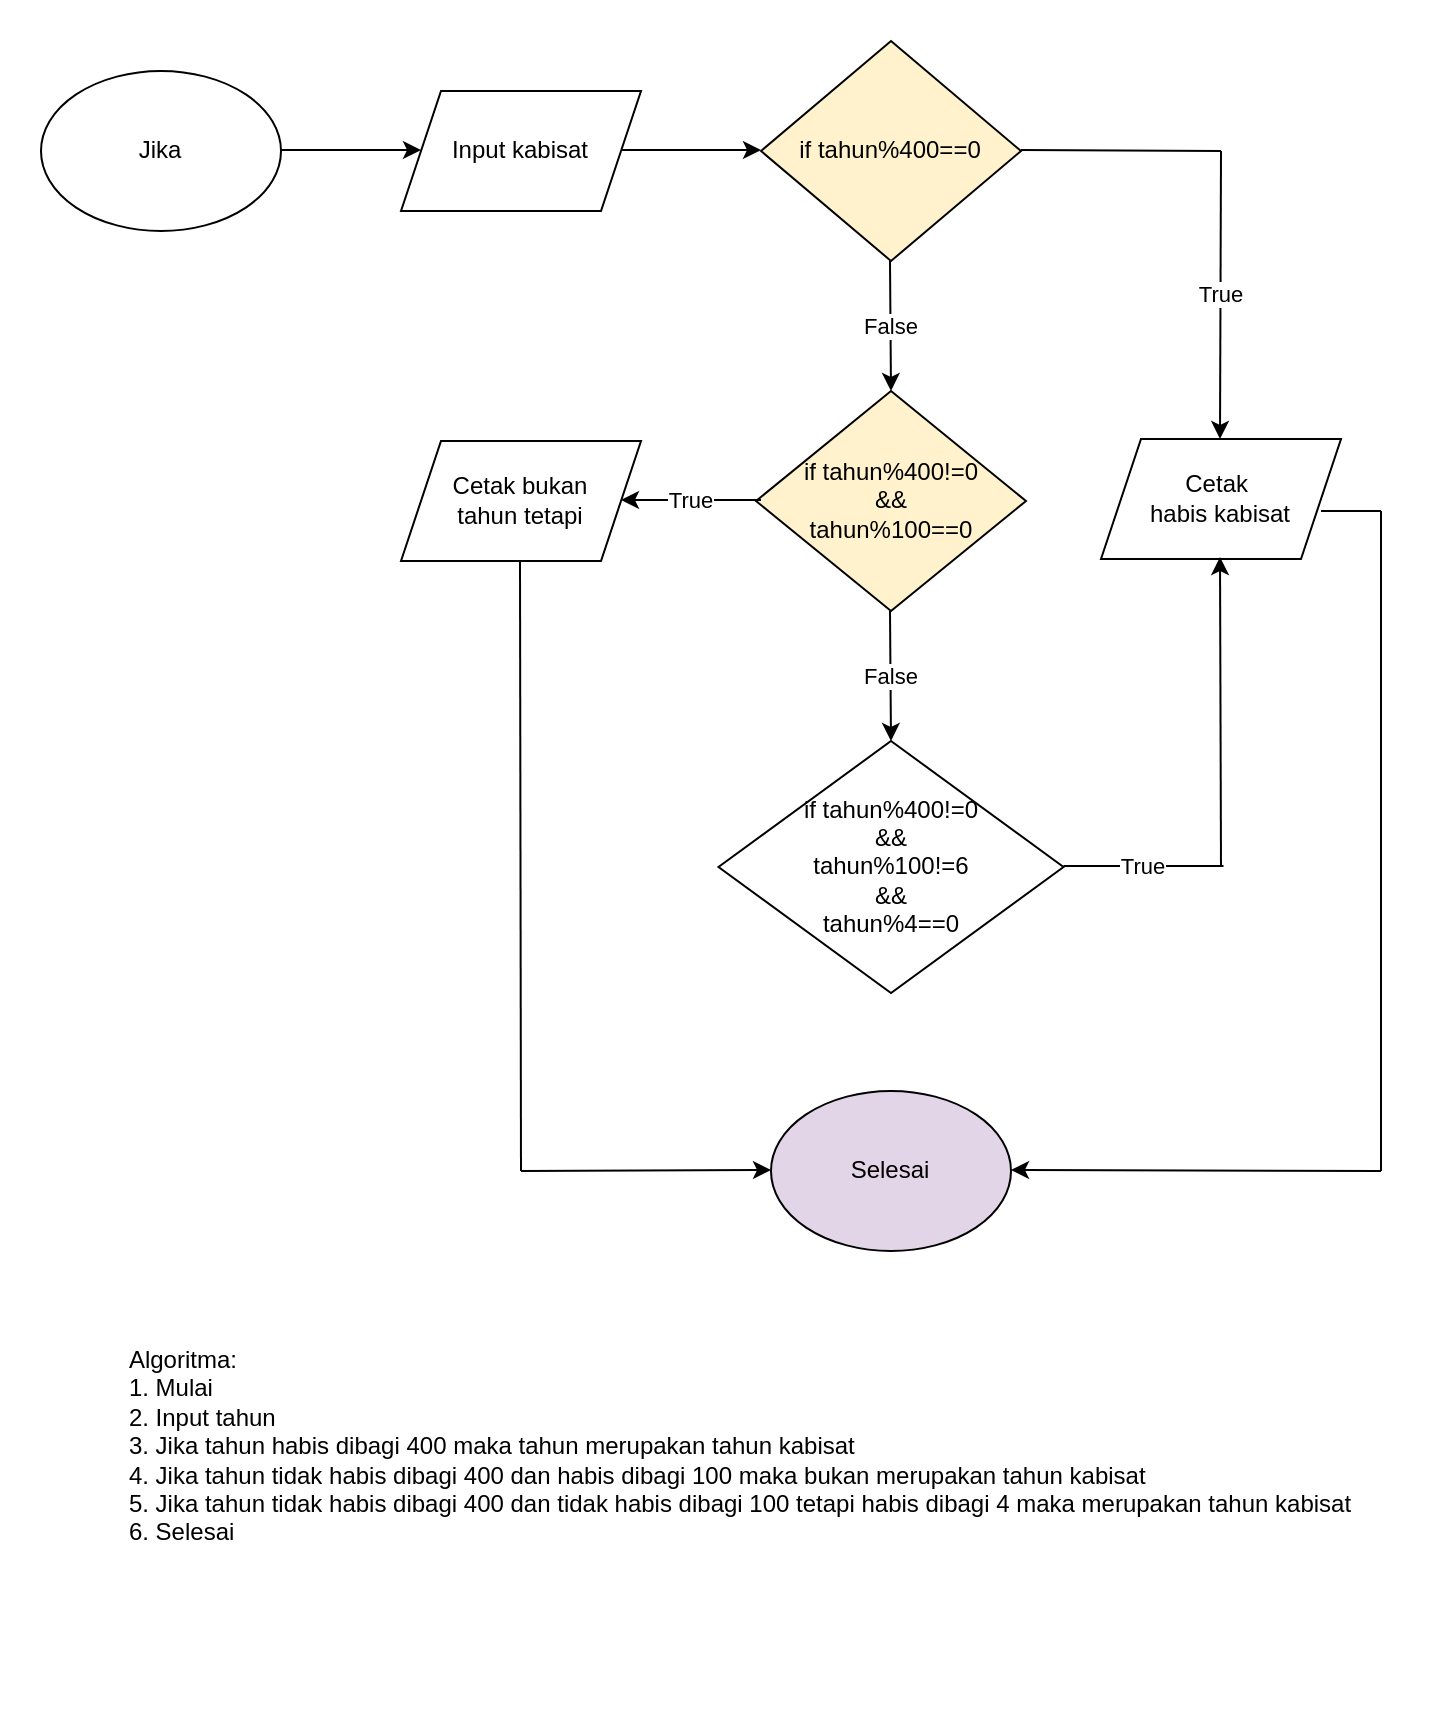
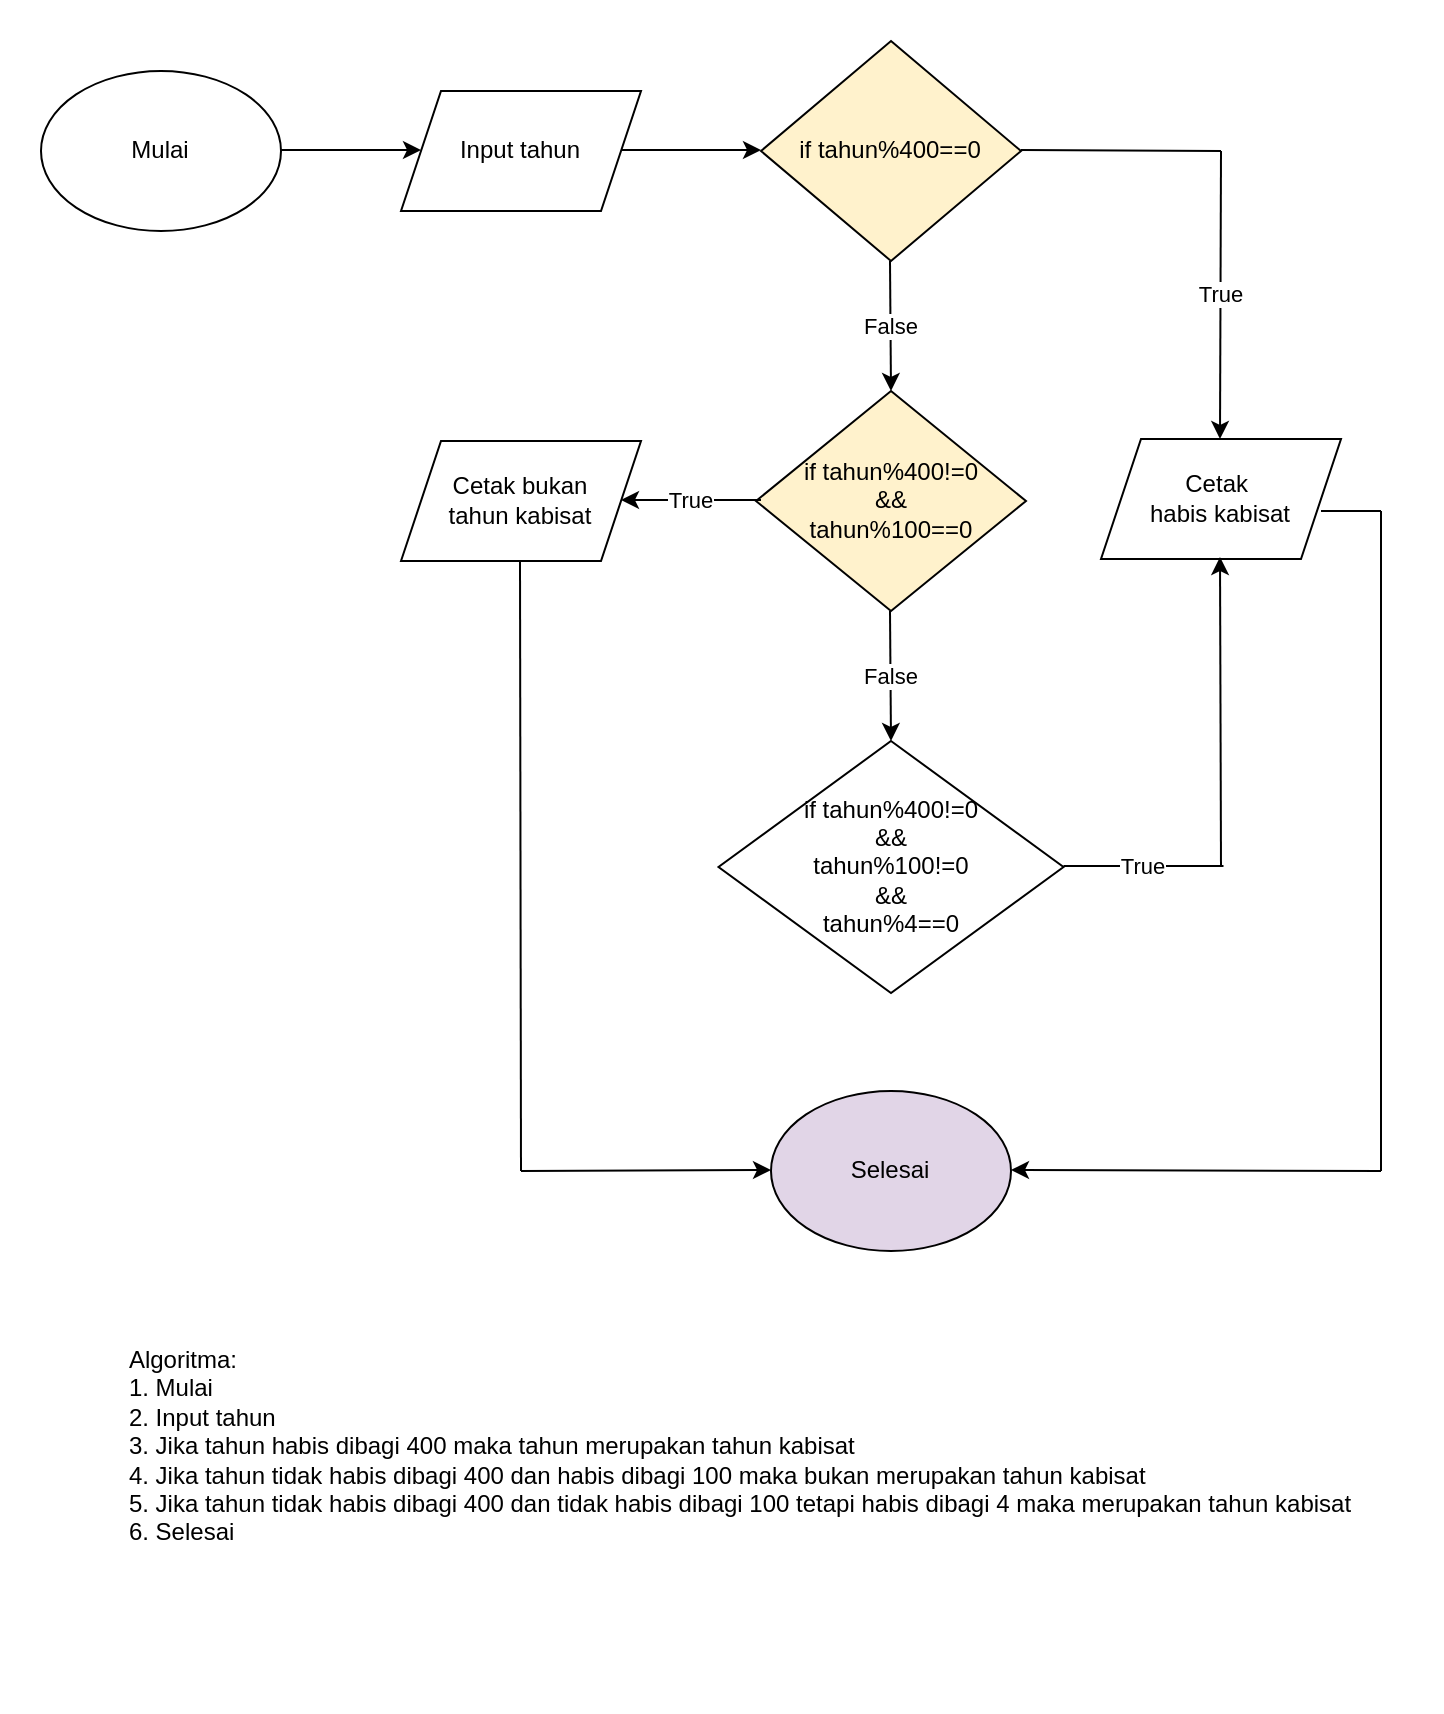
  <mxCell id="0" />
  <mxCell id="1" parent="0" />
- <mxCell id="2" value="Jika" style="ellipse;whiteSpace=wrap;html=1;" parent="1" vertex="1"><mxGeometry x="20" y="35" width="120" height="80" as="geometry" /></mxCell>
+ <mxCell id="2" value="Mulai" style="ellipse;whiteSpace=wrap;html=1;" parent="1" vertex="1"><mxGeometry x="20" y="35" width="120" height="80" as="geometry" /></mxCell>
  <mxCell id="3" value="" style="endArrow=classic;html=1;" parent="1" edge="1"><mxGeometry width="50" height="50" relative="1" as="geometry"><mxPoint x="140" y="74.5" as="sourcePoint" /><mxPoint x="210" y="74.5" as="targetPoint" /></mxGeometry></mxCell>
- <mxCell id="4" value="Input kabisat" style="shape=parallelogram;perimeter=parallelogramPerimeter;whiteSpace=wrap;html=1;fixedSize=1;" parent="1" vertex="1"><mxGeometry x="200" y="45" width="120" height="60" as="geometry" /></mxCell>
+ <mxCell id="4" value="Input tahun" style="shape=parallelogram;perimeter=parallelogramPerimeter;whiteSpace=wrap;html=1;fixedSize=1;" parent="1" vertex="1"><mxGeometry x="200" y="45" width="120" height="60" as="geometry" /></mxCell>
  <mxCell id="5" value="" style="endArrow=classic;html=1;" parent="1" edge="1"><mxGeometry width="50" height="50" relative="1" as="geometry"><mxPoint x="310" y="74.5" as="sourcePoint" /><mxPoint x="380" y="74.5" as="targetPoint" /></mxGeometry></mxCell>
  <mxCell id="6" value="if tahun%400==0" style="rhombus;whiteSpace=wrap;html=1;fillColor=#fff2cc;" parent="1" vertex="1"><mxGeometry x="380" y="20" width="130" height="110" as="geometry" /></mxCell>
  <mxCell id="7" value="False" style="endArrow=classic;html=1;" parent="1" edge="1"><mxGeometry width="50" height="50" relative="1" as="geometry"><mxPoint x="444.5" y="130" as="sourcePoint" /><mxPoint x="445" y="195" as="targetPoint" /></mxGeometry></mxCell>
  <mxCell id="8" value="if tahun%400!=0&lt;br&gt;&amp;amp;&amp;amp;&lt;br&gt;tahun%100==0" style="rhombus;whiteSpace=wrap;html=1;fillColor=#fff2cc;" parent="1" vertex="1"><mxGeometry x="377.5" y="195" width="135" height="110" as="geometry" /></mxCell>
- <mxCell id="9" value="if tahun%400!=0&lt;br&gt;&amp;amp;&amp;amp;&lt;br&gt;tahun%100!=6&lt;br&gt;&amp;amp;&amp;amp;&lt;br&gt;tahun%4==0" style="rhombus;whiteSpace=wrap;html=1;" parent="1" vertex="1"><mxGeometry x="358.75" y="370" width="172.5" height="126" as="geometry" /></mxCell>
+ <mxCell id="9" value="if tahun%400!=0&lt;br&gt;&amp;amp;&amp;amp;&lt;br&gt;tahun%100!=0&lt;br&gt;&amp;amp;&amp;amp;&lt;br&gt;tahun%4==0" style="rhombus;whiteSpace=wrap;html=1;" parent="1" vertex="1"><mxGeometry x="358.75" y="370" width="172.5" height="126" as="geometry" /></mxCell>
  <mxCell id="10" value="False" style="endArrow=classic;html=1;" parent="1" edge="1"><mxGeometry width="50" height="50" relative="1" as="geometry"><mxPoint x="444.5" y="305" as="sourcePoint" /><mxPoint x="445" y="370" as="targetPoint" /></mxGeometry></mxCell>
  <mxCell id="11" value="Cetak&amp;nbsp;&lt;br&gt;habis kabisat" style="shape=parallelogram;perimeter=parallelogramPerimeter;whiteSpace=wrap;html=1;fixedSize=1;" parent="1" vertex="1"><mxGeometry x="550" y="219" width="120" height="60" as="geometry" /></mxCell>
- <mxCell id="12" value="Cetak bukan&lt;br&gt;tahun tetapi" style="shape=parallelogram;perimeter=parallelogramPerimeter;whiteSpace=wrap;html=1;fixedSize=1;" parent="1" vertex="1"><mxGeometry x="200" y="220" width="120" height="60" as="geometry" /></mxCell>
+ <mxCell id="12" value="Cetak bukan&lt;br&gt;tahun kabisat" style="shape=parallelogram;perimeter=parallelogramPerimeter;whiteSpace=wrap;html=1;fixedSize=1;" parent="1" vertex="1"><mxGeometry x="200" y="220" width="120" height="60" as="geometry" /></mxCell>
  <mxCell id="13" value="True" style="endArrow=classic;html=1;" parent="1" edge="1"><mxGeometry width="50" height="50" relative="1" as="geometry"><mxPoint x="380" y="249.5" as="sourcePoint" /><mxPoint x="310" y="249.5" as="targetPoint" /></mxGeometry></mxCell>
  <mxCell id="14" value="" style="endArrow=none;html=1;" parent="1" edge="1"><mxGeometry width="50" height="50" relative="1" as="geometry"><mxPoint x="510" y="74.5" as="sourcePoint" /><mxPoint x="610" y="75" as="targetPoint" /></mxGeometry></mxCell>
  <mxCell id="15" value="True" style="endArrow=none;html=1;" parent="1" edge="1"><mxGeometry width="50" height="50" relative="1" as="geometry"><mxPoint x="531.25" y="432.5" as="sourcePoint" /><mxPoint x="611.25" y="432.5" as="targetPoint" /></mxGeometry></mxCell>
  <mxCell id="16" value="" style="endArrow=classic;html=1;" parent="1" edge="1"><mxGeometry width="50" height="50" relative="1" as="geometry"><mxPoint x="610" y="433" as="sourcePoint" /><mxPoint x="609.5" y="278" as="targetPoint" /></mxGeometry></mxCell>
  <mxCell id="17" value="True" style="endArrow=classic;html=1;" parent="1" edge="1"><mxGeometry width="50" height="50" relative="1" as="geometry"><mxPoint x="610" y="75" as="sourcePoint" /><mxPoint x="609.5" y="219" as="targetPoint" /></mxGeometry></mxCell>
  <mxCell id="18" value="Selesai" style="ellipse;whiteSpace=wrap;html=1;fillColor=#e1d5e7;" parent="1" vertex="1"><mxGeometry x="385" y="545" width="120" height="80" as="geometry" /></mxCell>
  <mxCell id="19" value="" style="endArrow=none;html=1;" parent="1" edge="1"><mxGeometry width="50" height="50" relative="1" as="geometry"><mxPoint x="260" y="585" as="sourcePoint" /><mxPoint x="259.5" y="280" as="targetPoint" /></mxGeometry></mxCell>
  <mxCell id="20" value="" style="endArrow=classic;html=1;" parent="1" edge="1"><mxGeometry width="50" height="50" relative="1" as="geometry"><mxPoint x="260" y="585" as="sourcePoint" /><mxPoint x="385" y="584.5" as="targetPoint" /></mxGeometry></mxCell>
  <mxCell id="21" value="" style="endArrow=none;html=1;" parent="1" edge="1"><mxGeometry width="50" height="50" relative="1" as="geometry"><mxPoint x="690" y="585" as="sourcePoint" /><mxPoint x="690" y="255" as="targetPoint" /></mxGeometry></mxCell>
  <mxCell id="22" value="" style="endArrow=none;html=1;" parent="1" edge="1"><mxGeometry width="50" height="50" relative="1" as="geometry"><mxPoint x="660" y="255" as="sourcePoint" /><mxPoint x="690" y="255" as="targetPoint" /></mxGeometry></mxCell>
  <mxCell id="23" value="" style="endArrow=classic;html=1;" parent="1" edge="1"><mxGeometry width="50" height="50" relative="1" as="geometry"><mxPoint x="690" y="585" as="sourcePoint" /><mxPoint x="505" y="584.5" as="targetPoint" /></mxGeometry></mxCell>
  <mxCell id="24" value="&lt;div style=&quot;text-align: justify&quot;&gt;&lt;span&gt;Algoritma:&lt;/span&gt;&lt;/div&gt;&lt;div style=&quot;text-align: justify&quot;&gt;1. Mulai&lt;/div&gt;&lt;div style=&quot;text-align: justify&quot;&gt;2. Input tahun&lt;/div&gt;&lt;div style=&quot;text-align: justify&quot;&gt;&lt;span&gt;3. Jika tahun habis dibagi 400 maka tahun merupakan tahun kabisat&lt;/span&gt;&lt;/div&gt;&lt;div style=&quot;text-align: justify&quot;&gt;&lt;span&gt;4. Jika tahun tidak habis dibagi 400 dan habis dibagi 100 maka bukan merupakan tahun kabisat&lt;/span&gt;&lt;/div&gt;&lt;div style=&quot;text-align: justify&quot;&gt;&lt;span&gt;5. Jika tahun tidak habis dibagi 400 dan tidak habis dibagi 100 tetapi habis dibagi 4 maka merupakan tahun kabisat&lt;/span&gt;&lt;/div&gt;&lt;div style=&quot;text-align: justify&quot;&gt;&lt;span&gt;6. Selesai&lt;/span&gt;&lt;/div&gt;&lt;div style=&quot;text-align: justify&quot;&gt;&lt;span&gt;&lt;br&gt;&lt;/span&gt;&lt;/div&gt;" style="text;html=1;strokeColor=none;fillColor=none;align=center;verticalAlign=middle;whiteSpace=wrap;rounded=0;" parent="1" vertex="1"><mxGeometry x="40" y="625" width="660" height="210" as="geometry" /></mxCell>
